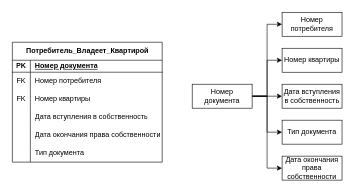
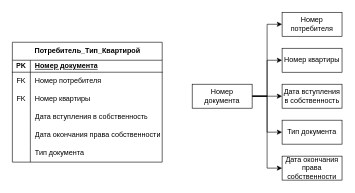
  <mxCell id="0" />
  <mxCell id="1" parent="0" />
- <mxCell id="2" value="Потребитель_Владеет_Квартирой" style="shape=table;startSize=30;container=1;collapsible=1;childLayout=tableLayout;fixedRows=1;rowLines=0;fontStyle=1;align=center;resizeLast=1;html=1;" vertex="1" parent="1"><mxGeometry x="20" y="70" width="250" height="200" as="geometry" /></mxCell>
+ <mxCell id="2" value="Потребитель_Тип_Квартирой" style="shape=table;startSize=30;container=1;collapsible=1;childLayout=tableLayout;fixedRows=1;rowLines=0;fontStyle=1;align=center;resizeLast=1;html=1;" vertex="1" parent="1"><mxGeometry x="20" y="70" width="250" height="200" as="geometry" /></mxCell>
  <mxCell id="3" value="" style="shape=tableRow;horizontal=0;startSize=0;swimlaneHead=0;swimlaneBody=0;fillColor=none;collapsible=0;dropTarget=0;points=[[0,0.5],[1,0.5]];portConstraint=eastwest;top=0;left=0;right=0;bottom=1;" vertex="1" parent="2"><mxGeometry y="30" width="250" height="20" as="geometry" /></mxCell>
  <mxCell id="4" value="PK" style="shape=partialRectangle;connectable=0;fillColor=none;top=0;left=0;bottom=0;right=0;fontStyle=1;overflow=hidden;whiteSpace=wrap;html=1;" vertex="1" parent="3"><mxGeometry width="30" height="20" as="geometry"><mxRectangle width="30" height="20" as="alternateBounds" /></mxGeometry></mxCell>
  <mxCell id="5" value="Номер документа" style="shape=partialRectangle;connectable=0;fillColor=none;top=0;left=0;bottom=0;right=0;align=left;spacingLeft=6;fontStyle=5;overflow=hidden;whiteSpace=wrap;html=1;" vertex="1" parent="3"><mxGeometry x="30" width="220" height="20" as="geometry"><mxRectangle width="220" height="20" as="alternateBounds" /></mxGeometry></mxCell>
  <mxCell id="6" value="" style="shape=tableRow;horizontal=0;startSize=0;swimlaneHead=0;swimlaneBody=0;fillColor=none;collapsible=0;dropTarget=0;points=[[0,0.5],[1,0.5]];portConstraint=eastwest;top=0;left=0;right=0;bottom=0;" vertex="1" parent="2"><mxGeometry y="50" width="250" height="30" as="geometry" /></mxCell>
  <mxCell id="7" value="FK" style="shape=partialRectangle;connectable=0;fillColor=none;top=0;left=0;bottom=0;right=0;editable=1;overflow=hidden;whiteSpace=wrap;html=1;" vertex="1" parent="6"><mxGeometry width="30" height="30" as="geometry"><mxRectangle width="30" height="30" as="alternateBounds" /></mxGeometry></mxCell>
  <mxCell id="8" value="Номер потребителя" style="shape=partialRectangle;connectable=0;fillColor=none;top=0;left=0;bottom=0;right=0;align=left;spacingLeft=6;overflow=hidden;whiteSpace=wrap;html=1;" vertex="1" parent="6"><mxGeometry x="30" width="220" height="30" as="geometry"><mxRectangle width="220" height="30" as="alternateBounds" /></mxGeometry></mxCell>
  <mxCell id="9" value="" style="shape=tableRow;horizontal=0;startSize=0;swimlaneHead=0;swimlaneBody=0;fillColor=none;collapsible=0;dropTarget=0;points=[[0,0.5],[1,0.5]];portConstraint=eastwest;top=0;left=0;right=0;bottom=0;" vertex="1" parent="2"><mxGeometry y="80" width="250" height="30" as="geometry" /></mxCell>
  <mxCell id="10" value="FK" style="shape=partialRectangle;connectable=0;fillColor=none;top=0;left=0;bottom=0;right=0;editable=1;overflow=hidden;whiteSpace=wrap;html=1;" vertex="1" parent="9"><mxGeometry width="30" height="30" as="geometry"><mxRectangle width="30" height="30" as="alternateBounds" /></mxGeometry></mxCell>
  <mxCell id="11" value="Номер квартиры" style="shape=partialRectangle;connectable=0;fillColor=none;top=0;left=0;bottom=0;right=0;align=left;spacingLeft=6;overflow=hidden;whiteSpace=wrap;html=1;" vertex="1" parent="9"><mxGeometry x="30" width="220" height="30" as="geometry"><mxRectangle width="220" height="30" as="alternateBounds" /></mxGeometry></mxCell>
  <mxCell id="12" value="" style="shape=tableRow;horizontal=0;startSize=0;swimlaneHead=0;swimlaneBody=0;fillColor=none;collapsible=0;dropTarget=0;points=[[0,0.5],[1,0.5]];portConstraint=eastwest;top=0;left=0;right=0;bottom=0;" vertex="1" parent="2"><mxGeometry y="110" width="250" height="30" as="geometry" /></mxCell>
  <mxCell id="13" value="" style="shape=partialRectangle;connectable=0;fillColor=none;top=0;left=0;bottom=0;right=0;editable=1;overflow=hidden;whiteSpace=wrap;html=1;" vertex="1" parent="12"><mxGeometry width="30" height="30" as="geometry"><mxRectangle width="30" height="30" as="alternateBounds" /></mxGeometry></mxCell>
  <mxCell id="14" value="Дата вступления в собственность" style="shape=partialRectangle;connectable=0;fillColor=none;top=0;left=0;bottom=0;right=0;align=left;spacingLeft=6;overflow=hidden;whiteSpace=wrap;html=1;" vertex="1" parent="12"><mxGeometry x="30" width="220" height="30" as="geometry"><mxRectangle width="220" height="30" as="alternateBounds" /></mxGeometry></mxCell>
  <mxCell id="15" style="shape=tableRow;horizontal=0;startSize=0;swimlaneHead=0;swimlaneBody=0;fillColor=none;collapsible=0;dropTarget=0;points=[[0,0.5],[1,0.5]];portConstraint=eastwest;top=0;left=0;right=0;bottom=0;" vertex="1" parent="2"><mxGeometry y="140" width="250" height="30" as="geometry" /></mxCell>
  <mxCell id="16" style="shape=partialRectangle;connectable=0;fillColor=none;top=0;left=0;bottom=0;right=0;editable=1;overflow=hidden;whiteSpace=wrap;html=1;" vertex="1" parent="15"><mxGeometry width="30" height="30" as="geometry"><mxRectangle width="30" height="30" as="alternateBounds" /></mxGeometry></mxCell>
  <mxCell id="17" value="Дата окончания права собственности" style="shape=partialRectangle;connectable=0;fillColor=none;top=0;left=0;bottom=0;right=0;align=left;spacingLeft=6;overflow=hidden;whiteSpace=wrap;html=1;" vertex="1" parent="15"><mxGeometry x="30" width="220" height="30" as="geometry"><mxRectangle width="220" height="30" as="alternateBounds" /></mxGeometry></mxCell>
  <mxCell id="18" style="shape=tableRow;horizontal=0;startSize=0;swimlaneHead=0;swimlaneBody=0;fillColor=none;collapsible=0;dropTarget=0;points=[[0,0.5],[1,0.5]];portConstraint=eastwest;top=0;left=0;right=0;bottom=0;" vertex="1" parent="2"><mxGeometry y="170" width="250" height="30" as="geometry" /></mxCell>
  <mxCell id="19" style="shape=partialRectangle;connectable=0;fillColor=none;top=0;left=0;bottom=0;right=0;editable=1;overflow=hidden;whiteSpace=wrap;html=1;" vertex="1" parent="18"><mxGeometry width="30" height="30" as="geometry"><mxRectangle width="30" height="30" as="alternateBounds" /></mxGeometry></mxCell>
  <mxCell id="20" value="Тип документа" style="shape=partialRectangle;connectable=0;fillColor=none;top=0;left=0;bottom=0;right=0;align=left;spacingLeft=6;overflow=hidden;whiteSpace=wrap;html=1;" vertex="1" parent="18"><mxGeometry x="30" width="220" height="30" as="geometry"><mxRectangle width="220" height="30" as="alternateBounds" /></mxGeometry></mxCell>
  <mxCell id="21" style="edgeStyle=orthogonalEdgeStyle;rounded=0;orthogonalLoop=1;jettySize=auto;html=1;entryX=0;entryY=0.5;entryDx=0;entryDy=0;" edge="1" parent="1" source="26" target="29"><mxGeometry relative="1" as="geometry" /></mxCell>
  <mxCell id="22" style="edgeStyle=orthogonalEdgeStyle;rounded=0;orthogonalLoop=1;jettySize=auto;html=1;entryX=0;entryY=0.5;entryDx=0;entryDy=0;" edge="1" parent="1" source="26" target="27"><mxGeometry relative="1" as="geometry" /></mxCell>
  <mxCell id="23" style="edgeStyle=orthogonalEdgeStyle;rounded=0;orthogonalLoop=1;jettySize=auto;html=1;entryX=0;entryY=0.5;entryDx=0;entryDy=0;" edge="1" parent="1" source="26" target="30"><mxGeometry relative="1" as="geometry" /></mxCell>
  <mxCell id="24" style="edgeStyle=orthogonalEdgeStyle;rounded=0;orthogonalLoop=1;jettySize=auto;html=1;entryX=0;entryY=0.5;entryDx=0;entryDy=0;" edge="1" parent="1" source="26" target="31"><mxGeometry relative="1" as="geometry" /></mxCell>
  <mxCell id="25" style="edgeStyle=orthogonalEdgeStyle;rounded=0;orthogonalLoop=1;jettySize=auto;html=1;entryX=0;entryY=0.5;entryDx=0;entryDy=0;" edge="1" parent="1" source="26" target="28"><mxGeometry relative="1" as="geometry" /></mxCell>
  <mxCell id="26" value="Номер документа" style="whiteSpace=wrap;html=1;align=center;" vertex="1" parent="1"><mxGeometry x="320" y="140" width="100" height="40" as="geometry" /></mxCell>
  <mxCell id="27" value="Номер потребителя" style="whiteSpace=wrap;html=1;align=center;" vertex="1" parent="1"><mxGeometry x="470" y="20" width="100" height="40" as="geometry" /></mxCell>
  <mxCell id="28" value="Номер квартиры" style="whiteSpace=wrap;html=1;align=center;" vertex="1" parent="1"><mxGeometry x="470" y="80" width="100" height="40" as="geometry" /></mxCell>
  <mxCell id="29" value="Дата вступления в собственность" style="whiteSpace=wrap;html=1;align=center;" vertex="1" parent="1"><mxGeometry x="470" y="140" width="100" height="40" as="geometry" /></mxCell>
  <mxCell id="30" value="Дата окончания права собственности" style="whiteSpace=wrap;html=1;align=center;" vertex="1" parent="1"><mxGeometry x="470" y="260" width="100" height="40" as="geometry" /></mxCell>
  <mxCell id="31" value="Тип документа" style="whiteSpace=wrap;html=1;align=center;" vertex="1" parent="1"><mxGeometry x="470" y="200" width="100" height="40" as="geometry" /></mxCell>
